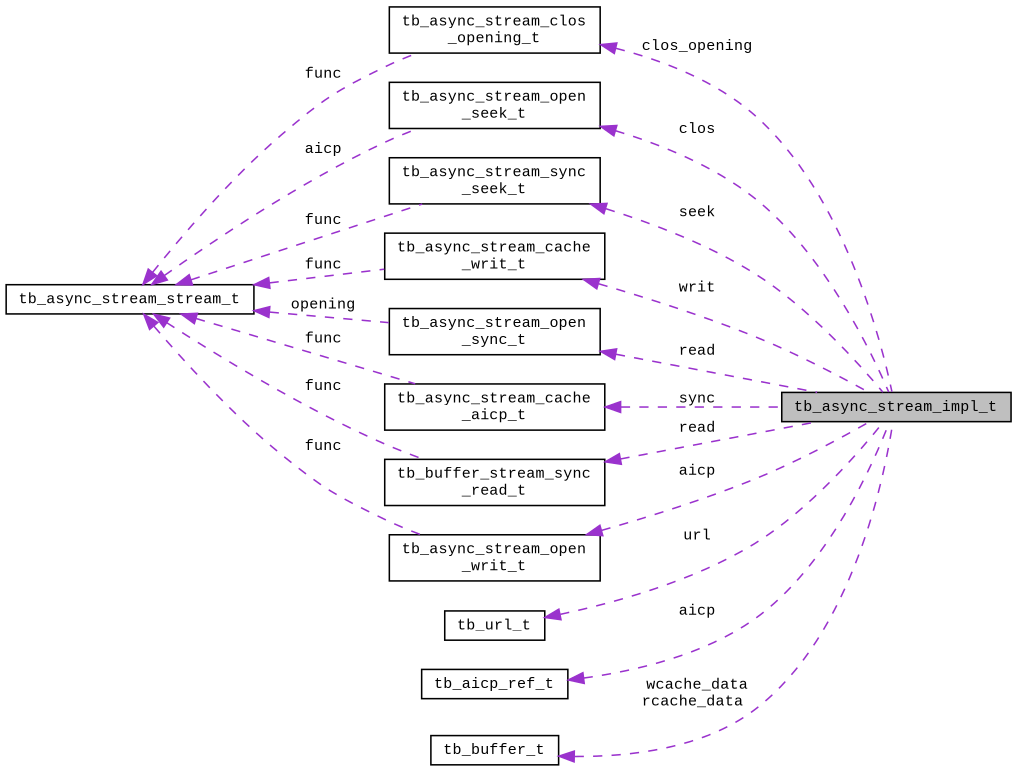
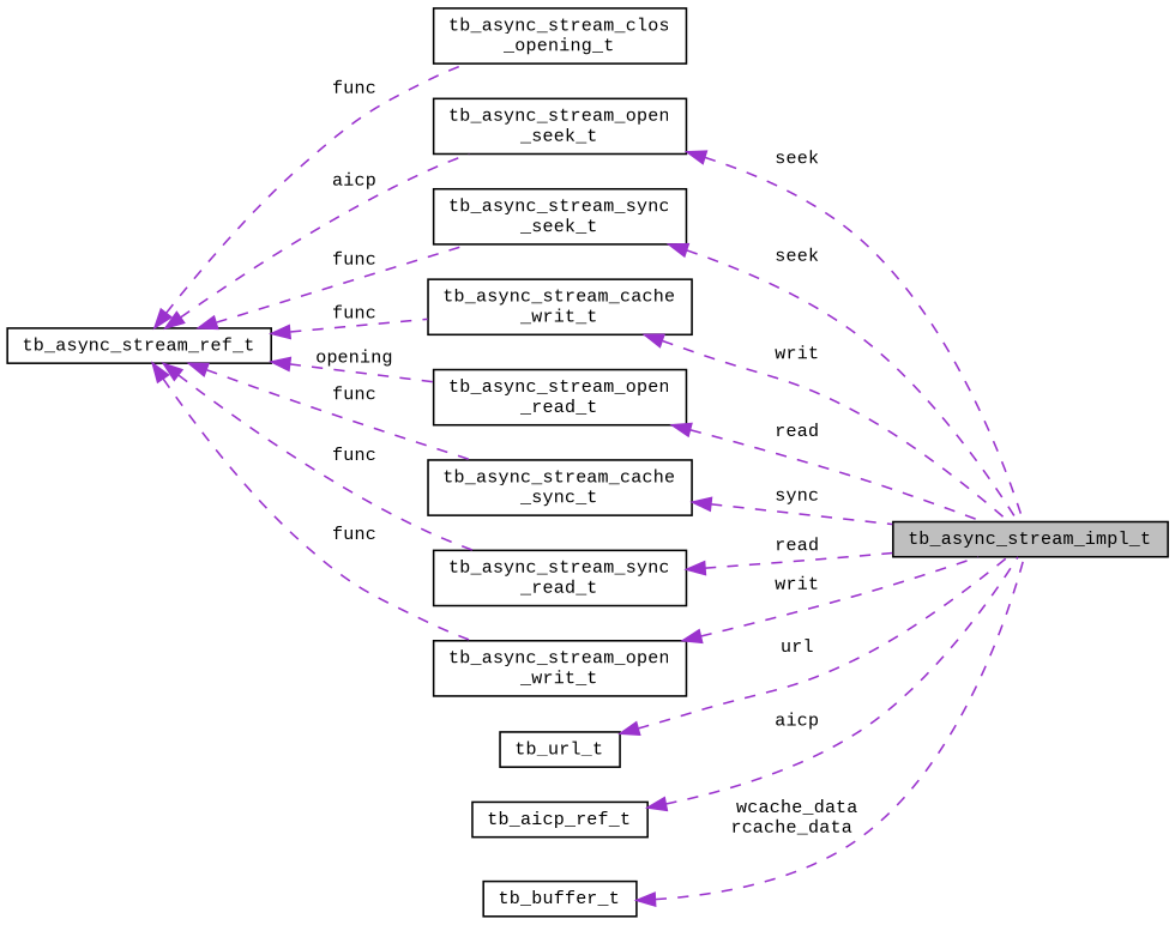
  digraph {
    rankdir=LR
    node [color=black fillcolor=white fontname=CourierNew fontsize=10 shape=record style=filled]
    edge [color=darkorchid3 dir=back fontname=CourierNew fontsize=10 labelfontname=CourierNew labelfontsize=10 style=dashed]
    n1 [fillcolor=grey75 fontcolor=black height=0.2 label=tb_async_stream_impl_t width=0.4]
    n2 [height=0.2 label="tb_async_stream_clos\l_opening_t" width=0.4]
-   n3 [height=0.2 label=tb_async_stream_stream_t width=0.4]
+   n3 [height=0.2 label=tb_async_stream_ref_t width=0.4]
    n4 [height=0.2 label="tb_async_stream_open\l_seek_t" width=0.4]
    n5 [height=0.2 label="tb_async_stream_sync\l_seek_t" width=0.4]
    n6 [height=0.2 label="tb_async_stream_cache\l_writ_t" width=0.4]
-   n7 [height=0.2 label="tb_async_stream_open\l_sync_t" width=0.4]
-   n8 [height=0.2 label="tb_async_stream_cache\l_aicp_t" width=0.4]
-   n9 [height=0.2 label="tb_buffer_stream_sync\l_read_t" width=0.4]
+   n7 [height=0.2 label="tb_async_stream_open\l_read_t" width=0.4]
+   n8 [height=0.2 label="tb_async_stream_cache\l_sync_t" width=0.4]
+   n9 [height=0.2 label="tb_async_stream_sync\l_read_t" width=0.4]
    n10 [height=0.2 label="tb_async_stream_open\l_writ_t" width=0.4]
    n11 [height=0.2 label=tb_url_t width=0.4]
    n12 [height=0.2 label=tb_aicp_ref_t width=0.4]
    n13 [height=0.2 label=tb_buffer_t width=0.4]
-   n2 -> n1 [label=" clos_opening"]
    n3 -> n2 [label=" func"]
    n3 -> n4 [label=" aicp"]
    n3 -> n5 [label=" func"]
    n3 -> n6 [label=" func"]
    n3 -> n7 [label=" opening"]
    n3 -> n8 [label=" func"]
    n3 -> n9 [label=" func"]
    n3 -> n10 [label=" func"]
-   n4 -> n1 [label=" clos"]
+   n4 -> n1 [label=" seek"]
    n5 -> n1 [label=" seek"]
    n6 -> n1 [label=" writ"]
    n7 -> n1 [label=" read"]
    n8 -> n1 [label=" sync"]
    n9 -> n1 [label=" read"]
-   n10 -> n1 [label=" aicp"]
+   n10 -> n1 [label=" writ"]
    n11 -> n1 [label=" url"]
    n12 -> n1 [label=" aicp"]
    n13 -> n1 [label=" wcache_data\nrcache_data"]
  }
